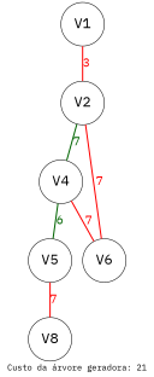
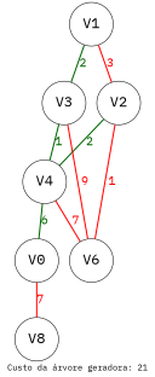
  graph {
    fontname="IBM Plex Mono"
    label="Custo da árvore geradora: 21"
    node [fontname="IBM Plex Mono" fontsize=24]
    edge [color=red fontcolor=red fontname="IBM Plex Mono" fontsize=20 style="setlinewidth(2.0)" weight=1]
    n1 [height=1.0 label=V1 width=1.0]
    n2 [height=1.0 label=V2 width=1.0]
+   n3 [height=1.0 label=V3 width=1.0]
    n4 [height=1.0 label=V4 width=1.0]
    n5 [height=1.0 label=V6 width=1.0]
-   n6 [height=1.0 label=V5 width=1.0]
+   n6 [height=1.0 label=V0 width=1.0]
    n7 [height=1.0 label=V8 width=1.0]
    n1 -- n2 [label=3]
-   n2 -- n4 [color=darkgreen fontcolor=darkgreen label=7]
-   n2 -- n5 [label=7]
+   n1 -- n3 [color=darkgreen fontcolor=darkgreen label=2]
+   n2 -- n4 [color=darkgreen fontcolor=darkgreen label=2]
+   n2 -- n5 [label=1]
+   n3 -- n4 [color=darkgreen fontcolor=darkgreen label=1]
+   n3 -- n5 [label=9]
    n4 -- n5 [label=7]
    n4 -- n6 [color=darkgreen fontcolor=darkgreen label=6]
    n6 -- n7 [label=7]
  }
